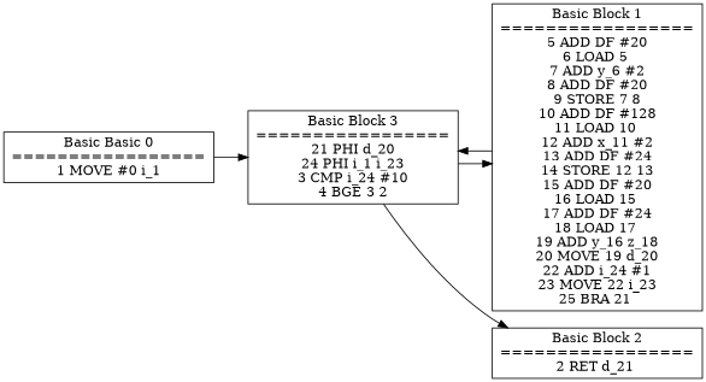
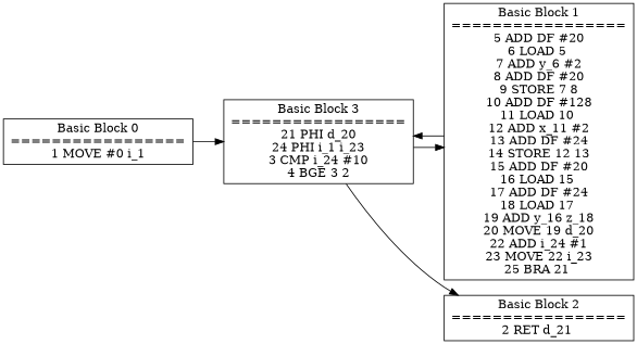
  digraph {
    rankdir=LR
    node [shape=box]
-   n1 [label="Basic Basic 0\n=================\n1 MOVE #0 i_1\n"]
+   n1 [label="Basic Block 0\n=================\n1 MOVE #0 i_1\n"]
    n2 [label="Basic Block 3\n=================\n21 PHI d_20\n24 PHI i_1 i_23\n3 CMP i_24 #10\n4 BGE 3 2\n"]
    n3 [label="Basic Block 1\n=================\n5 ADD DF #20\n6 LOAD 5 \n7 ADD y_6 #2\n8 ADD DF #20\n9 STORE 7 8\n10 ADD DF #128\n11 LOAD 10 \n12 ADD x_11 #2\n13 ADD DF #24\n14 STORE 12 13\n15 ADD DF #20\n16 LOAD 15 \n17 ADD DF #24\n18 LOAD 17 \n19 ADD y_16 z_18\n20 MOVE 19 d_20\n22 ADD i_24 #1\n23 MOVE 22 i_23\n25 BRA 21 \n"]
    n4 [label="Basic Block 2\n=================\n2 RET d_21 \n"]
    n1 -> n2
    n2 -> n3
    n2 -> n4
    n3 -> n2
  }
